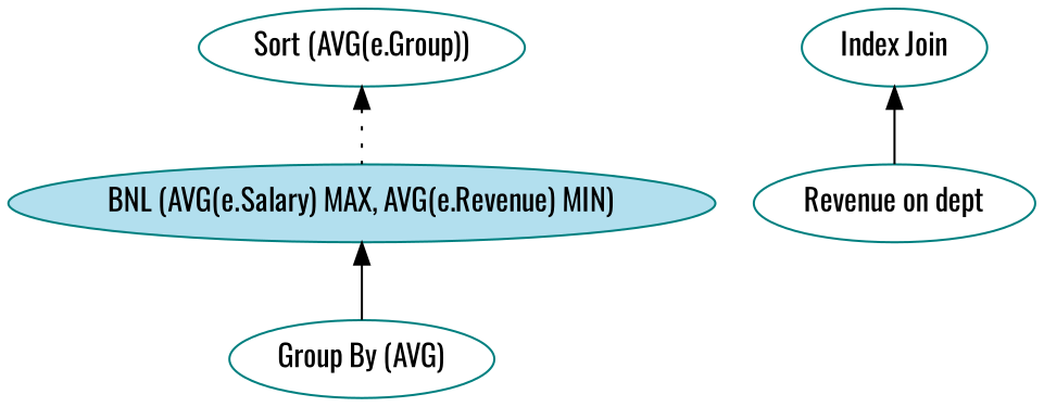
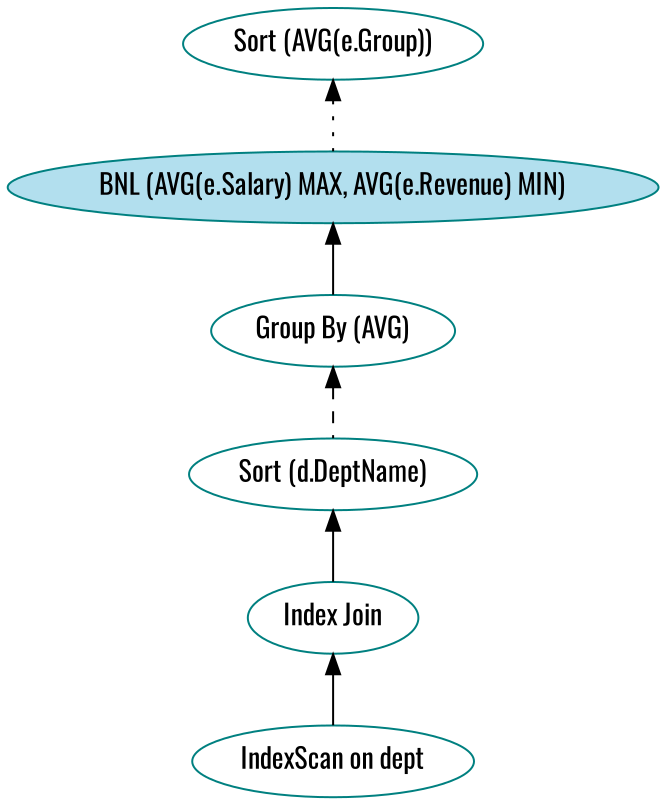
  digraph {
    fontname=Oswald
    fontsize=10
    node [color=teal fontname=Oswald]
    edge [dir=back fontname=Oswald style=solid]
    n1 [label="Sort (AVG(e.Group))"]
    n2 [fillcolor=lightblue2 label="BNL (AVG(e.Salary) MAX, AVG(e.Revenue) MIN)" style=filled]
    n3 [label="Group By (AVG)"]
+   n4 [label="Sort (d.DeptName)"]
    "Index Join"
-   "IndexScan on dept" [label="Revenue on dept"]
+   "IndexScan on dept"
    n1 -> n2 [style=dotted]
    n2 -> n3
+   n3 -> n4 [style=dashed]
+   n4 -> "Index Join"
    "Index Join" -> "IndexScan on dept"
  }
